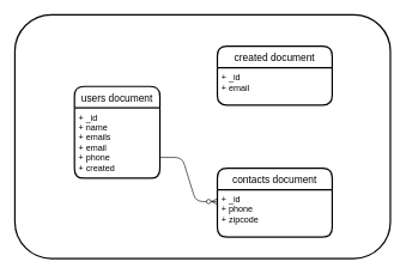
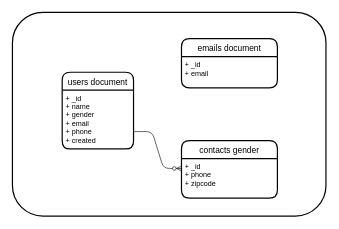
  <mxCell id="0" />
  <mxCell id="1" parent="0" />
  <mxCell id="2" value="" style="rounded=1;whiteSpace=wrap;html=1;fillColor=none;strokeColor=#030303;strokeWidth=2;" vertex="1" parent="1"><mxGeometry x="20" y="20" width="523" height="340" as="geometry" /></mxCell>
  <mxCell id="3" value="users document" style="swimlane;childLayout=stackLayout;horizontal=1;startSize=30;horizontalStack=0;rounded=1;fontSize=14;fontStyle=0;strokeWidth=2;resizeParent=0;resizeLast=1;shadow=0;dashed=0;align=center;strokeColor=#030303;fontColor=default;" vertex="1" parent="1"><mxGeometry x="103" y="120" width="119" height="128" as="geometry" /></mxCell>
- <mxCell id="4" value="+ _id &#10;+ name&#10;+ emails&#10;+ email&#10;+ phone&#10;+ created" style="align=left;strokeColor=none;fillColor=none;spacingLeft=4;fontSize=12;verticalAlign=top;resizable=0;rotatable=0;part=1;fontColor=#030303;" vertex="1" parent="3"><mxGeometry y="30" width="119" height="98" as="geometry" /></mxCell>
- <mxCell id="5" value="created document" style="swimlane;childLayout=stackLayout;horizontal=1;startSize=30;horizontalStack=0;rounded=1;fontSize=14;fontStyle=0;strokeWidth=2;resizeParent=0;resizeLast=1;shadow=0;dashed=0;align=center;strokeColor=#030303;fontColor=default;" vertex="1" parent="1"><mxGeometry x="302" y="64" width="160" height="82" as="geometry" /></mxCell>
+ <mxCell id="4" value="+ _id &#10;+ name&#10;+ gender&#10;+ email&#10;+ phone&#10;+ created" style="align=left;strokeColor=none;fillColor=none;spacingLeft=4;fontSize=12;verticalAlign=top;resizable=0;rotatable=0;part=1;fontColor=#030303;" vertex="1" parent="3"><mxGeometry y="30" width="119" height="98" as="geometry" /></mxCell>
+ <mxCell id="5" value="emails document" style="swimlane;childLayout=stackLayout;horizontal=1;startSize=30;horizontalStack=0;rounded=1;fontSize=14;fontStyle=0;strokeWidth=2;resizeParent=0;resizeLast=1;shadow=0;dashed=0;align=center;strokeColor=#030303;fontColor=default;" vertex="1" parent="1"><mxGeometry x="302" y="64" width="160" height="82" as="geometry" /></mxCell>
  <mxCell id="6" value="+ _id &#10;+ email" style="align=left;strokeColor=none;fillColor=none;spacingLeft=4;fontSize=12;verticalAlign=top;resizable=0;rotatable=0;part=1;fontColor=#030303;" vertex="1" parent="5"><mxGeometry y="30" width="160" height="52" as="geometry" /></mxCell>
- <mxCell id="7" value="contacts document" style="swimlane;childLayout=stackLayout;horizontal=1;startSize=30;horizontalStack=0;rounded=1;fontSize=14;fontStyle=0;strokeWidth=2;resizeParent=0;resizeLast=1;shadow=0;dashed=0;align=center;strokeColor=#030303;fontColor=default;" vertex="1" parent="1"><mxGeometry x="302" y="234" width="160" height="96" as="geometry" /></mxCell>
+ <mxCell id="7" value="contacts gender" style="swimlane;childLayout=stackLayout;horizontal=1;startSize=30;horizontalStack=0;rounded=1;fontSize=14;fontStyle=0;strokeWidth=2;resizeParent=0;resizeLast=1;shadow=0;dashed=0;align=center;strokeColor=#030303;fontColor=default;" vertex="1" parent="1"><mxGeometry x="302" y="234" width="160" height="96" as="geometry" /></mxCell>
  <mxCell id="8" value="+ _id &#10;+ phone&#10;+ zipcode" style="align=left;strokeColor=none;fillColor=none;spacingLeft=4;fontSize=12;verticalAlign=top;resizable=0;rotatable=0;part=1;fontColor=#030303;" vertex="1" parent="7"><mxGeometry y="30" width="160" height="66" as="geometry" /></mxCell>
  <mxCell id="9" value="" style="edgeStyle=entityRelationEdgeStyle;fontSize=12;html=1;endArrow=ERzeroToMany;endFill=1;strokeColor=#030303;fontColor=#030303;entryX=0;entryY=0.25;entryDx=0;entryDy=0;" edge="1" parent="1" target="8"><mxGeometry width="100" height="100" relative="1" as="geometry"><mxPoint x="223" y="219" as="sourcePoint" /><mxPoint x="334" y="112" as="targetPoint" /></mxGeometry></mxCell>
